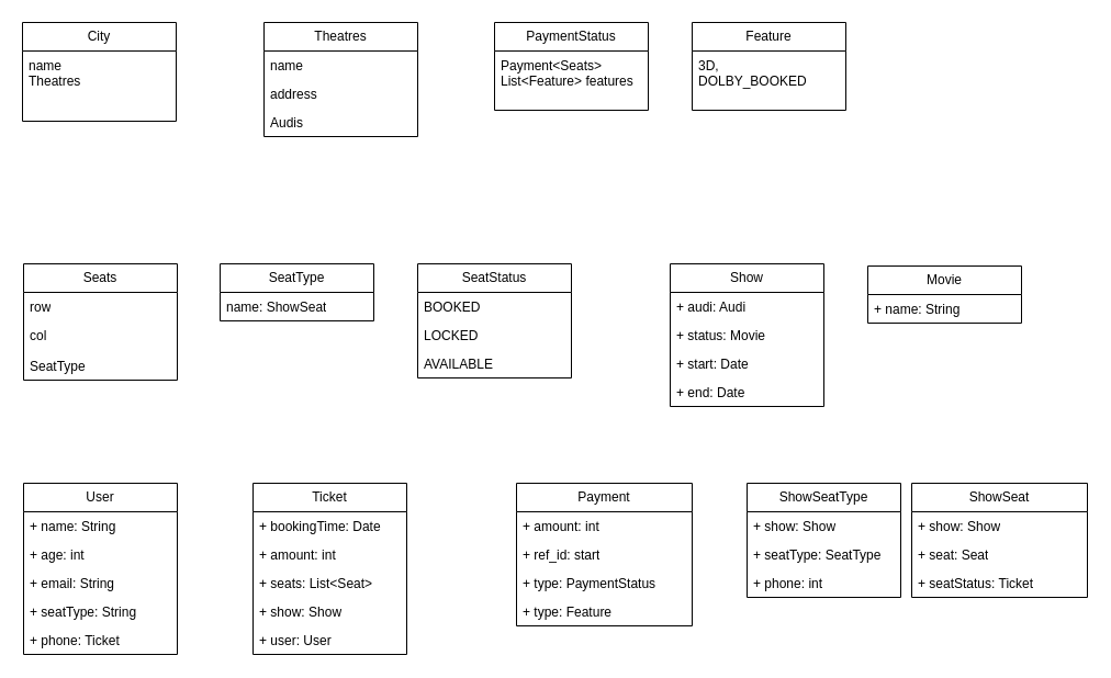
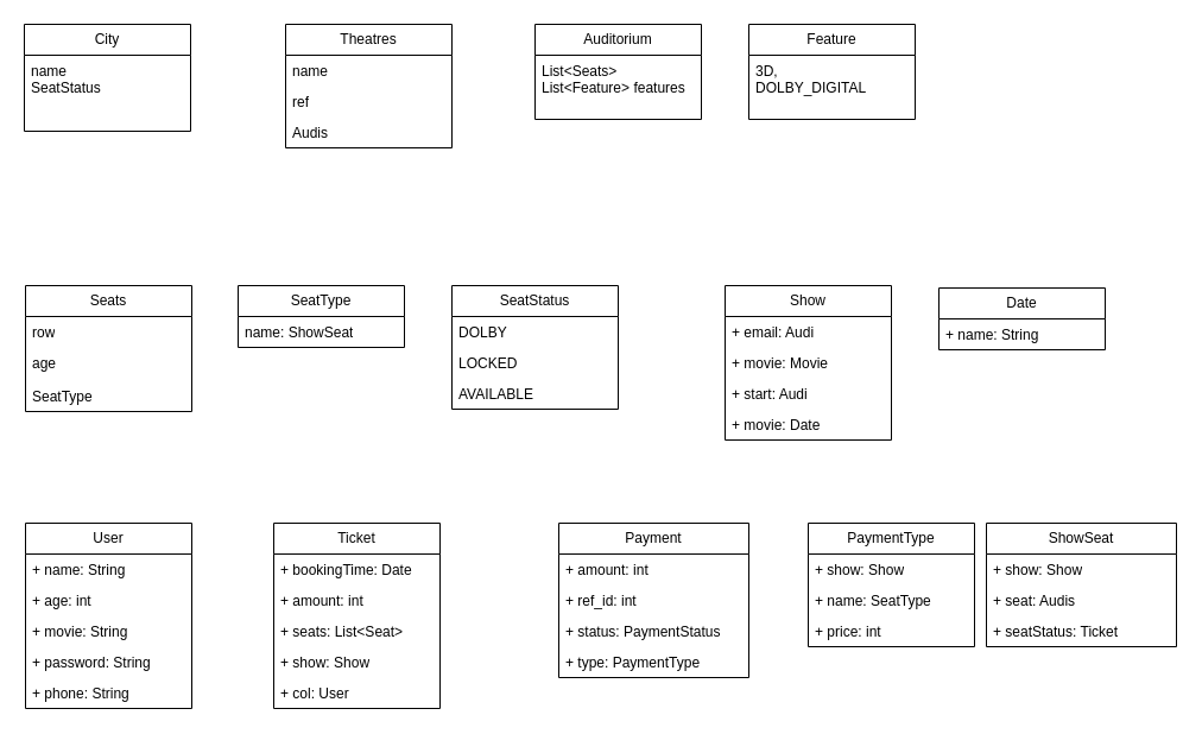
  <mxCell id="0" />
  <mxCell id="1" parent="0" />
  <mxCell id="2" value="City" style="swimlane;fontStyle=0;childLayout=stackLayout;horizontal=1;startSize=26;fillColor=none;horizontalStack=0;resizeParent=1;resizeParentMax=0;resizeLast=0;collapsible=1;marginBottom=0;whiteSpace=wrap;html=1;" vertex="1" parent="1"><mxGeometry x="20" y="20" width="140" height="90" as="geometry" /></mxCell>
- <mxCell id="3" value="name&lt;div&gt;Theatres&lt;br&gt;&lt;div&gt;&lt;br&gt;&lt;/div&gt;&lt;/div&gt;" style="text;strokeColor=none;fillColor=none;align=left;verticalAlign=top;spacingLeft=4;spacingRight=4;overflow=hidden;rotatable=0;points=[[0,0.5],[1,0.5]];portConstraint=eastwest;whiteSpace=wrap;html=1;" vertex="1" parent="2"><mxGeometry y="26" width="140" height="64" as="geometry" /></mxCell>
+ <mxCell id="3" value="name&lt;div&gt;SeatStatus&lt;br&gt;&lt;div&gt;&lt;br&gt;&lt;/div&gt;&lt;/div&gt;" style="text;strokeColor=none;fillColor=none;align=left;verticalAlign=top;spacingLeft=4;spacingRight=4;overflow=hidden;rotatable=0;points=[[0,0.5],[1,0.5]];portConstraint=eastwest;whiteSpace=wrap;html=1;" vertex="1" parent="2"><mxGeometry y="26" width="140" height="64" as="geometry" /></mxCell>
  <mxCell id="4" value="Theatres" style="swimlane;fontStyle=0;childLayout=stackLayout;horizontal=1;startSize=26;fillColor=none;horizontalStack=0;resizeParent=1;resizeParentMax=0;resizeLast=0;collapsible=1;marginBottom=0;whiteSpace=wrap;html=1;" vertex="1" parent="1"><mxGeometry x="240" y="20" width="140" height="104" as="geometry" /></mxCell>
  <mxCell id="5" value="name&lt;div&gt;&lt;br&gt;&lt;/div&gt;&lt;div&gt;&lt;br&gt;&lt;/div&gt;" style="text;strokeColor=none;fillColor=none;align=left;verticalAlign=top;spacingLeft=4;spacingRight=4;overflow=hidden;rotatable=0;points=[[0,0.5],[1,0.5]];portConstraint=eastwest;whiteSpace=wrap;html=1;" vertex="1" parent="4"><mxGeometry y="26" width="140" height="26" as="geometry" /></mxCell>
- <mxCell id="6" value="address" style="text;strokeColor=none;fillColor=none;align=left;verticalAlign=top;spacingLeft=4;spacingRight=4;overflow=hidden;rotatable=0;points=[[0,0.5],[1,0.5]];portConstraint=eastwest;whiteSpace=wrap;html=1;" vertex="1" parent="4"><mxGeometry y="52" width="140" height="26" as="geometry" /></mxCell>
+ <mxCell id="6" value="ref" style="text;strokeColor=none;fillColor=none;align=left;verticalAlign=top;spacingLeft=4;spacingRight=4;overflow=hidden;rotatable=0;points=[[0,0.5],[1,0.5]];portConstraint=eastwest;whiteSpace=wrap;html=1;" vertex="1" parent="4"><mxGeometry y="52" width="140" height="26" as="geometry" /></mxCell>
  <mxCell id="7" value="Audis" style="text;strokeColor=none;fillColor=none;align=left;verticalAlign=top;spacingLeft=4;spacingRight=4;overflow=hidden;rotatable=0;points=[[0,0.5],[1,0.5]];portConstraint=eastwest;whiteSpace=wrap;html=1;" vertex="1" parent="4"><mxGeometry y="78" width="140" height="26" as="geometry" /></mxCell>
- <mxCell id="8" value="PaymentStatus" style="swimlane;fontStyle=0;childLayout=stackLayout;horizontal=1;startSize=26;fillColor=none;horizontalStack=0;resizeParent=1;resizeParentMax=0;resizeLast=0;collapsible=1;marginBottom=0;whiteSpace=wrap;html=1;" vertex="1" parent="1"><mxGeometry x="450" y="20" width="140" height="80" as="geometry" /></mxCell>
- <mxCell id="9" value="Payment&amp;lt;Seats&amp;gt;&lt;br&gt;List&amp;lt;Feature&amp;gt; features" style="text;strokeColor=none;fillColor=none;align=left;verticalAlign=top;spacingLeft=4;spacingRight=4;overflow=hidden;rotatable=0;points=[[0,0.5],[1,0.5]];portConstraint=eastwest;whiteSpace=wrap;html=1;" vertex="1" parent="8"><mxGeometry y="26" width="140" height="54" as="geometry" /></mxCell>
+ <mxCell id="8" value="Auditorium" style="swimlane;fontStyle=0;childLayout=stackLayout;horizontal=1;startSize=26;fillColor=none;horizontalStack=0;resizeParent=1;resizeParentMax=0;resizeLast=0;collapsible=1;marginBottom=0;whiteSpace=wrap;html=1;" vertex="1" parent="1"><mxGeometry x="450" y="20" width="140" height="80" as="geometry" /></mxCell>
+ <mxCell id="9" value="List&amp;lt;Seats&amp;gt;&lt;br&gt;List&amp;lt;Feature&amp;gt; features" style="text;strokeColor=none;fillColor=none;align=left;verticalAlign=top;spacingLeft=4;spacingRight=4;overflow=hidden;rotatable=0;points=[[0,0.5],[1,0.5]];portConstraint=eastwest;whiteSpace=wrap;html=1;" vertex="1" parent="8"><mxGeometry y="26" width="140" height="54" as="geometry" /></mxCell>
  <mxCell id="10" value="Seats" style="swimlane;fontStyle=0;childLayout=stackLayout;horizontal=1;startSize=26;fillColor=none;horizontalStack=0;resizeParent=1;resizeParentMax=0;resizeLast=0;collapsible=1;marginBottom=0;whiteSpace=wrap;html=1;" vertex="1" parent="1"><mxGeometry x="21" y="240" width="140" height="106" as="geometry"><mxRectangle x="81" y="360" width="70" height="30" as="alternateBounds" /></mxGeometry></mxCell>
  <mxCell id="11" value="row" style="text;strokeColor=none;fillColor=none;align=left;verticalAlign=top;spacingLeft=4;spacingRight=4;overflow=hidden;rotatable=0;points=[[0,0.5],[1,0.5]];portConstraint=eastwest;whiteSpace=wrap;html=1;" vertex="1" parent="10"><mxGeometry y="26" width="140" height="26" as="geometry" /></mxCell>
- <mxCell id="12" value="col" style="text;strokeColor=none;fillColor=none;align=left;verticalAlign=top;spacingLeft=4;spacingRight=4;overflow=hidden;rotatable=0;points=[[0,0.5],[1,0.5]];portConstraint=eastwest;whiteSpace=wrap;html=1;" vertex="1" parent="10"><mxGeometry y="52" width="140" height="28" as="geometry" /></mxCell>
+ <mxCell id="12" value="age" style="text;strokeColor=none;fillColor=none;align=left;verticalAlign=top;spacingLeft=4;spacingRight=4;overflow=hidden;rotatable=0;points=[[0,0.5],[1,0.5]];portConstraint=eastwest;whiteSpace=wrap;html=1;" vertex="1" parent="10"><mxGeometry y="52" width="140" height="28" as="geometry" /></mxCell>
  <mxCell id="13" value="SeatType" style="text;strokeColor=none;fillColor=none;align=left;verticalAlign=top;spacingLeft=4;spacingRight=4;overflow=hidden;rotatable=0;points=[[0,0.5],[1,0.5]];portConstraint=eastwest;whiteSpace=wrap;html=1;" vertex="1" parent="10"><mxGeometry y="80" width="140" height="26" as="geometry" /></mxCell>
  <mxCell id="14" value="Feature" style="swimlane;fontStyle=0;childLayout=stackLayout;horizontal=1;startSize=26;fillColor=none;horizontalStack=0;resizeParent=1;resizeParentMax=0;resizeLast=0;collapsible=1;marginBottom=0;whiteSpace=wrap;html=1;" vertex="1" parent="1"><mxGeometry x="630" y="20" width="140" height="80" as="geometry" /></mxCell>
- <mxCell id="15" value="3D,&lt;br&gt;DOLBY_BOOKED" style="text;strokeColor=none;fillColor=none;align=left;verticalAlign=top;spacingLeft=4;spacingRight=4;overflow=hidden;rotatable=0;points=[[0,0.5],[1,0.5]];portConstraint=eastwest;whiteSpace=wrap;html=1;" vertex="1" parent="14"><mxGeometry y="26" width="140" height="54" as="geometry" /></mxCell>
+ <mxCell id="15" value="3D,&lt;br&gt;DOLBY_DIGITAL" style="text;strokeColor=none;fillColor=none;align=left;verticalAlign=top;spacingLeft=4;spacingRight=4;overflow=hidden;rotatable=0;points=[[0,0.5],[1,0.5]];portConstraint=eastwest;whiteSpace=wrap;html=1;" vertex="1" parent="14"><mxGeometry y="26" width="140" height="54" as="geometry" /></mxCell>
  <mxCell id="16" value="SeatType" style="swimlane;fontStyle=0;childLayout=stackLayout;horizontal=1;startSize=26;fillColor=none;horizontalStack=0;resizeParent=1;resizeParentMax=0;resizeLast=0;collapsible=1;marginBottom=0;whiteSpace=wrap;html=1;" vertex="1" parent="1"><mxGeometry x="200" y="240" width="140" height="52" as="geometry" /></mxCell>
  <mxCell id="17" value="name: ShowSeat" style="text;strokeColor=none;fillColor=none;align=left;verticalAlign=top;spacingLeft=4;spacingRight=4;overflow=hidden;rotatable=0;points=[[0,0.5],[1,0.5]];portConstraint=eastwest;whiteSpace=wrap;html=1;" vertex="1" parent="16"><mxGeometry y="26" width="140" height="26" as="geometry" /></mxCell>
  <mxCell id="18" value="SeatStatus" style="swimlane;fontStyle=0;childLayout=stackLayout;horizontal=1;startSize=26;fillColor=none;horizontalStack=0;resizeParent=1;resizeParentMax=0;resizeLast=0;collapsible=1;marginBottom=0;whiteSpace=wrap;html=1;" vertex="1" parent="1"><mxGeometry x="380" y="240" width="140" height="104" as="geometry" /></mxCell>
- <mxCell id="19" value="BOOKED" style="text;strokeColor=none;fillColor=none;align=left;verticalAlign=top;spacingLeft=4;spacingRight=4;overflow=hidden;rotatable=0;points=[[0,0.5],[1,0.5]];portConstraint=eastwest;whiteSpace=wrap;html=1;" vertex="1" parent="18"><mxGeometry y="26" width="140" height="26" as="geometry" /></mxCell>
+ <mxCell id="19" value="DOLBY" style="text;strokeColor=none;fillColor=none;align=left;verticalAlign=top;spacingLeft=4;spacingRight=4;overflow=hidden;rotatable=0;points=[[0,0.5],[1,0.5]];portConstraint=eastwest;whiteSpace=wrap;html=1;" vertex="1" parent="18"><mxGeometry y="26" width="140" height="26" as="geometry" /></mxCell>
  <mxCell id="20" value="LOCKED" style="text;strokeColor=none;fillColor=none;align=left;verticalAlign=top;spacingLeft=4;spacingRight=4;overflow=hidden;rotatable=0;points=[[0,0.5],[1,0.5]];portConstraint=eastwest;whiteSpace=wrap;html=1;" vertex="1" parent="18"><mxGeometry y="52" width="140" height="26" as="geometry" /></mxCell>
  <mxCell id="21" value="AVAILABLE" style="text;strokeColor=none;fillColor=none;align=left;verticalAlign=top;spacingLeft=4;spacingRight=4;overflow=hidden;rotatable=0;points=[[0,0.5],[1,0.5]];portConstraint=eastwest;whiteSpace=wrap;html=1;" vertex="1" parent="18"><mxGeometry y="78" width="140" height="26" as="geometry" /></mxCell>
  <mxCell id="22" value="Show" style="swimlane;fontStyle=0;childLayout=stackLayout;horizontal=1;startSize=26;fillColor=none;horizontalStack=0;resizeParent=1;resizeParentMax=0;resizeLast=0;collapsible=1;marginBottom=0;whiteSpace=wrap;html=1;" vertex="1" parent="1"><mxGeometry x="610" y="240" width="140" height="130" as="geometry" /></mxCell>
- <mxCell id="23" value="+ audi: Audi" style="text;strokeColor=none;fillColor=none;align=left;verticalAlign=top;spacingLeft=4;spacingRight=4;overflow=hidden;rotatable=0;points=[[0,0.5],[1,0.5]];portConstraint=eastwest;whiteSpace=wrap;html=1;" vertex="1" parent="22"><mxGeometry y="26" width="140" height="26" as="geometry" /></mxCell>
- <mxCell id="24" value="+ status: Movie" style="text;strokeColor=none;fillColor=none;align=left;verticalAlign=top;spacingLeft=4;spacingRight=4;overflow=hidden;rotatable=0;points=[[0,0.5],[1,0.5]];portConstraint=eastwest;whiteSpace=wrap;html=1;" vertex="1" parent="22"><mxGeometry y="52" width="140" height="26" as="geometry" /></mxCell>
- <mxCell id="25" value="+ start: Date" style="text;strokeColor=none;fillColor=none;align=left;verticalAlign=top;spacingLeft=4;spacingRight=4;overflow=hidden;rotatable=0;points=[[0,0.5],[1,0.5]];portConstraint=eastwest;whiteSpace=wrap;html=1;" vertex="1" parent="22"><mxGeometry y="78" width="140" height="26" as="geometry" /></mxCell>
- <mxCell id="26" value="+ end: Date" style="text;strokeColor=none;fillColor=none;align=left;verticalAlign=top;spacingLeft=4;spacingRight=4;overflow=hidden;rotatable=0;points=[[0,0.5],[1,0.5]];portConstraint=eastwest;whiteSpace=wrap;html=1;" vertex="1" parent="22"><mxGeometry y="104" width="140" height="26" as="geometry" /></mxCell>
+ <mxCell id="23" value="+ email: Audi" style="text;strokeColor=none;fillColor=none;align=left;verticalAlign=top;spacingLeft=4;spacingRight=4;overflow=hidden;rotatable=0;points=[[0,0.5],[1,0.5]];portConstraint=eastwest;whiteSpace=wrap;html=1;" vertex="1" parent="22"><mxGeometry y="26" width="140" height="26" as="geometry" /></mxCell>
+ <mxCell id="24" value="+ movie: Movie" style="text;strokeColor=none;fillColor=none;align=left;verticalAlign=top;spacingLeft=4;spacingRight=4;overflow=hidden;rotatable=0;points=[[0,0.5],[1,0.5]];portConstraint=eastwest;whiteSpace=wrap;html=1;" vertex="1" parent="22"><mxGeometry y="52" width="140" height="26" as="geometry" /></mxCell>
+ <mxCell id="25" value="+ start: Audi" style="text;strokeColor=none;fillColor=none;align=left;verticalAlign=top;spacingLeft=4;spacingRight=4;overflow=hidden;rotatable=0;points=[[0,0.5],[1,0.5]];portConstraint=eastwest;whiteSpace=wrap;html=1;" vertex="1" parent="22"><mxGeometry y="78" width="140" height="26" as="geometry" /></mxCell>
+ <mxCell id="26" value="+ movie: Date" style="text;strokeColor=none;fillColor=none;align=left;verticalAlign=top;spacingLeft=4;spacingRight=4;overflow=hidden;rotatable=0;points=[[0,0.5],[1,0.5]];portConstraint=eastwest;whiteSpace=wrap;html=1;" vertex="1" parent="22"><mxGeometry y="104" width="140" height="26" as="geometry" /></mxCell>
  <mxCell id="27" value="User" style="swimlane;fontStyle=0;childLayout=stackLayout;horizontal=1;startSize=26;fillColor=none;horizontalStack=0;resizeParent=1;resizeParentMax=0;resizeLast=0;collapsible=1;marginBottom=0;whiteSpace=wrap;html=1;" vertex="1" parent="1"><mxGeometry x="21" y="440" width="140" height="156" as="geometry" /></mxCell>
  <mxCell id="28" value="+ name: String" style="text;strokeColor=none;fillColor=none;align=left;verticalAlign=top;spacingLeft=4;spacingRight=4;overflow=hidden;rotatable=0;points=[[0,0.5],[1,0.5]];portConstraint=eastwest;whiteSpace=wrap;html=1;" vertex="1" parent="27"><mxGeometry y="26" width="140" height="26" as="geometry" /></mxCell>
  <mxCell id="29" value="+ age: int" style="text;strokeColor=none;fillColor=none;align=left;verticalAlign=top;spacingLeft=4;spacingRight=4;overflow=hidden;rotatable=0;points=[[0,0.5],[1,0.5]];portConstraint=eastwest;whiteSpace=wrap;html=1;" vertex="1" parent="27"><mxGeometry y="52" width="140" height="26" as="geometry" /></mxCell>
- <mxCell id="30" value="+ email: String" style="text;strokeColor=none;fillColor=none;align=left;verticalAlign=top;spacingLeft=4;spacingRight=4;overflow=hidden;rotatable=0;points=[[0,0.5],[1,0.5]];portConstraint=eastwest;whiteSpace=wrap;html=1;" vertex="1" parent="27"><mxGeometry y="78" width="140" height="26" as="geometry" /></mxCell>
- <mxCell id="31" value="+ seatType: String" style="text;strokeColor=none;fillColor=none;align=left;verticalAlign=top;spacingLeft=4;spacingRight=4;overflow=hidden;rotatable=0;points=[[0,0.5],[1,0.5]];portConstraint=eastwest;whiteSpace=wrap;html=1;" vertex="1" parent="27"><mxGeometry y="104" width="140" height="26" as="geometry" /></mxCell>
- <mxCell id="32" value="+ phone: Ticket" style="text;strokeColor=none;fillColor=none;align=left;verticalAlign=top;spacingLeft=4;spacingRight=4;overflow=hidden;rotatable=0;points=[[0,0.5],[1,0.5]];portConstraint=eastwest;whiteSpace=wrap;html=1;" vertex="1" parent="27"><mxGeometry y="130" width="140" height="26" as="geometry" /></mxCell>
+ <mxCell id="30" value="+ movie: String" style="text;strokeColor=none;fillColor=none;align=left;verticalAlign=top;spacingLeft=4;spacingRight=4;overflow=hidden;rotatable=0;points=[[0,0.5],[1,0.5]];portConstraint=eastwest;whiteSpace=wrap;html=1;" vertex="1" parent="27"><mxGeometry y="78" width="140" height="26" as="geometry" /></mxCell>
+ <mxCell id="31" value="+ password: String" style="text;strokeColor=none;fillColor=none;align=left;verticalAlign=top;spacingLeft=4;spacingRight=4;overflow=hidden;rotatable=0;points=[[0,0.5],[1,0.5]];portConstraint=eastwest;whiteSpace=wrap;html=1;" vertex="1" parent="27"><mxGeometry y="104" width="140" height="26" as="geometry" /></mxCell>
+ <mxCell id="32" value="+ phone: String" style="text;strokeColor=none;fillColor=none;align=left;verticalAlign=top;spacingLeft=4;spacingRight=4;overflow=hidden;rotatable=0;points=[[0,0.5],[1,0.5]];portConstraint=eastwest;whiteSpace=wrap;html=1;" vertex="1" parent="27"><mxGeometry y="130" width="140" height="26" as="geometry" /></mxCell>
  <mxCell id="33" value="Ticket" style="swimlane;fontStyle=0;childLayout=stackLayout;horizontal=1;startSize=26;fillColor=none;horizontalStack=0;resizeParent=1;resizeParentMax=0;resizeLast=0;collapsible=1;marginBottom=0;whiteSpace=wrap;html=1;" vertex="1" parent="1"><mxGeometry x="230" y="440" width="140" height="156" as="geometry" /></mxCell>
  <mxCell id="34" value="+ bookingTime: Date" style="text;strokeColor=none;fillColor=none;align=left;verticalAlign=top;spacingLeft=4;spacingRight=4;overflow=hidden;rotatable=0;points=[[0,0.5],[1,0.5]];portConstraint=eastwest;whiteSpace=wrap;html=1;" vertex="1" parent="33"><mxGeometry y="26" width="140" height="26" as="geometry" /></mxCell>
  <mxCell id="35" value="+ amount: int" style="text;strokeColor=none;fillColor=none;align=left;verticalAlign=top;spacingLeft=4;spacingRight=4;overflow=hidden;rotatable=0;points=[[0,0.5],[1,0.5]];portConstraint=eastwest;whiteSpace=wrap;html=1;" vertex="1" parent="33"><mxGeometry y="52" width="140" height="26" as="geometry" /></mxCell>
  <mxCell id="36" value="+ seats: List&amp;lt;Seat&amp;gt;" style="text;strokeColor=none;fillColor=none;align=left;verticalAlign=top;spacingLeft=4;spacingRight=4;overflow=hidden;rotatable=0;points=[[0,0.5],[1,0.5]];portConstraint=eastwest;whiteSpace=wrap;html=1;" vertex="1" parent="33"><mxGeometry y="78" width="140" height="26" as="geometry" /></mxCell>
  <mxCell id="37" value="+ show: Show" style="text;strokeColor=none;fillColor=none;align=left;verticalAlign=top;spacingLeft=4;spacingRight=4;overflow=hidden;rotatable=0;points=[[0,0.5],[1,0.5]];portConstraint=eastwest;whiteSpace=wrap;html=1;" vertex="1" parent="33"><mxGeometry y="104" width="140" height="26" as="geometry" /></mxCell>
- <mxCell id="38" value="+ user: User" style="text;strokeColor=none;fillColor=none;align=left;verticalAlign=top;spacingLeft=4;spacingRight=4;overflow=hidden;rotatable=0;points=[[0,0.5],[1,0.5]];portConstraint=eastwest;whiteSpace=wrap;html=1;" vertex="1" parent="33"><mxGeometry y="130" width="140" height="26" as="geometry" /></mxCell>
+ <mxCell id="38" value="+ col: User" style="text;strokeColor=none;fillColor=none;align=left;verticalAlign=top;spacingLeft=4;spacingRight=4;overflow=hidden;rotatable=0;points=[[0,0.5],[1,0.5]];portConstraint=eastwest;whiteSpace=wrap;html=1;" vertex="1" parent="33"><mxGeometry y="130" width="140" height="26" as="geometry" /></mxCell>
  <mxCell id="39" value="Payment" style="swimlane;fontStyle=0;childLayout=stackLayout;horizontal=1;startSize=26;fillColor=none;horizontalStack=0;resizeParent=1;resizeParentMax=0;resizeLast=0;collapsible=1;marginBottom=0;whiteSpace=wrap;html=1;" vertex="1" parent="1"><mxGeometry x="470" y="440" width="160" height="130" as="geometry" /></mxCell>
  <mxCell id="40" value="+ amount: int" style="text;strokeColor=none;fillColor=none;align=left;verticalAlign=top;spacingLeft=4;spacingRight=4;overflow=hidden;rotatable=0;points=[[0,0.5],[1,0.5]];portConstraint=eastwest;whiteSpace=wrap;html=1;" vertex="1" parent="39"><mxGeometry y="26" width="160" height="26" as="geometry" /></mxCell>
- <mxCell id="41" value="+ ref_id: start" style="text;strokeColor=none;fillColor=none;align=left;verticalAlign=top;spacingLeft=4;spacingRight=4;overflow=hidden;rotatable=0;points=[[0,0.5],[1,0.5]];portConstraint=eastwest;whiteSpace=wrap;html=1;" vertex="1" parent="39"><mxGeometry y="52" width="160" height="26" as="geometry" /></mxCell>
- <mxCell id="42" value="+ type: PaymentStatus" style="text;strokeColor=none;fillColor=none;align=left;verticalAlign=top;spacingLeft=4;spacingRight=4;overflow=hidden;rotatable=0;points=[[0,0.5],[1,0.5]];portConstraint=eastwest;whiteSpace=wrap;html=1;" vertex="1" parent="39"><mxGeometry y="78" width="160" height="26" as="geometry" /></mxCell>
- <mxCell id="43" value="+ type: Feature" style="text;strokeColor=none;fillColor=none;align=left;verticalAlign=top;spacingLeft=4;spacingRight=4;overflow=hidden;rotatable=0;points=[[0,0.5],[1,0.5]];portConstraint=eastwest;whiteSpace=wrap;html=1;" vertex="1" parent="39"><mxGeometry y="104" width="160" height="26" as="geometry" /></mxCell>
- <mxCell id="44" value="Movie" style="swimlane;fontStyle=0;childLayout=stackLayout;horizontal=1;startSize=26;fillColor=none;horizontalStack=0;resizeParent=1;resizeParentMax=0;resizeLast=0;collapsible=1;marginBottom=0;whiteSpace=wrap;html=1;" vertex="1" parent="1"><mxGeometry x="790" y="242" width="140" height="52" as="geometry" /></mxCell>
+ <mxCell id="41" value="+ ref_id: int" style="text;strokeColor=none;fillColor=none;align=left;verticalAlign=top;spacingLeft=4;spacingRight=4;overflow=hidden;rotatable=0;points=[[0,0.5],[1,0.5]];portConstraint=eastwest;whiteSpace=wrap;html=1;" vertex="1" parent="39"><mxGeometry y="52" width="160" height="26" as="geometry" /></mxCell>
+ <mxCell id="42" value="+ status: PaymentStatus" style="text;strokeColor=none;fillColor=none;align=left;verticalAlign=top;spacingLeft=4;spacingRight=4;overflow=hidden;rotatable=0;points=[[0,0.5],[1,0.5]];portConstraint=eastwest;whiteSpace=wrap;html=1;" vertex="1" parent="39"><mxGeometry y="78" width="160" height="26" as="geometry" /></mxCell>
+ <mxCell id="43" value="+ type: PaymentType" style="text;strokeColor=none;fillColor=none;align=left;verticalAlign=top;spacingLeft=4;spacingRight=4;overflow=hidden;rotatable=0;points=[[0,0.5],[1,0.5]];portConstraint=eastwest;whiteSpace=wrap;html=1;" vertex="1" parent="39"><mxGeometry y="104" width="160" height="26" as="geometry" /></mxCell>
+ <mxCell id="44" value="Date" style="swimlane;fontStyle=0;childLayout=stackLayout;horizontal=1;startSize=26;fillColor=none;horizontalStack=0;resizeParent=1;resizeParentMax=0;resizeLast=0;collapsible=1;marginBottom=0;whiteSpace=wrap;html=1;" vertex="1" parent="1"><mxGeometry x="790" y="242" width="140" height="52" as="geometry" /></mxCell>
  <mxCell id="45" value="+ name: String" style="text;strokeColor=none;fillColor=none;align=left;verticalAlign=top;spacingLeft=4;spacingRight=4;overflow=hidden;rotatable=0;points=[[0,0.5],[1,0.5]];portConstraint=eastwest;whiteSpace=wrap;html=1;" vertex="1" parent="44"><mxGeometry y="26" width="140" height="26" as="geometry" /></mxCell>
- <mxCell id="46" value="ShowSeatType" style="swimlane;fontStyle=0;childLayout=stackLayout;horizontal=1;startSize=26;fillColor=none;horizontalStack=0;resizeParent=1;resizeParentMax=0;resizeLast=0;collapsible=1;marginBottom=0;whiteSpace=wrap;html=1;" vertex="1" parent="1"><mxGeometry x="680" y="440" width="140" height="104" as="geometry" /></mxCell>
+ <mxCell id="46" value="PaymentType" style="swimlane;fontStyle=0;childLayout=stackLayout;horizontal=1;startSize=26;fillColor=none;horizontalStack=0;resizeParent=1;resizeParentMax=0;resizeLast=0;collapsible=1;marginBottom=0;whiteSpace=wrap;html=1;" vertex="1" parent="1"><mxGeometry x="680" y="440" width="140" height="104" as="geometry" /></mxCell>
  <mxCell id="47" value="+ show: Show" style="text;strokeColor=none;fillColor=none;align=left;verticalAlign=top;spacingLeft=4;spacingRight=4;overflow=hidden;rotatable=0;points=[[0,0.5],[1,0.5]];portConstraint=eastwest;whiteSpace=wrap;html=1;" vertex="1" parent="46"><mxGeometry y="26" width="140" height="26" as="geometry" /></mxCell>
- <mxCell id="48" value="+ seatType: SeatType" style="text;strokeColor=none;fillColor=none;align=left;verticalAlign=top;spacingLeft=4;spacingRight=4;overflow=hidden;rotatable=0;points=[[0,0.5],[1,0.5]];portConstraint=eastwest;whiteSpace=wrap;html=1;" vertex="1" parent="46"><mxGeometry y="52" width="140" height="26" as="geometry" /></mxCell>
- <mxCell id="49" value="+ phone: int" style="text;strokeColor=none;fillColor=none;align=left;verticalAlign=top;spacingLeft=4;spacingRight=4;overflow=hidden;rotatable=0;points=[[0,0.5],[1,0.5]];portConstraint=eastwest;whiteSpace=wrap;html=1;" vertex="1" parent="46"><mxGeometry y="78" width="140" height="26" as="geometry" /></mxCell>
+ <mxCell id="48" value="+ name: SeatType" style="text;strokeColor=none;fillColor=none;align=left;verticalAlign=top;spacingLeft=4;spacingRight=4;overflow=hidden;rotatable=0;points=[[0,0.5],[1,0.5]];portConstraint=eastwest;whiteSpace=wrap;html=1;" vertex="1" parent="46"><mxGeometry y="52" width="140" height="26" as="geometry" /></mxCell>
+ <mxCell id="49" value="+ price: int" style="text;strokeColor=none;fillColor=none;align=left;verticalAlign=top;spacingLeft=4;spacingRight=4;overflow=hidden;rotatable=0;points=[[0,0.5],[1,0.5]];portConstraint=eastwest;whiteSpace=wrap;html=1;" vertex="1" parent="46"><mxGeometry y="78" width="140" height="26" as="geometry" /></mxCell>
  <mxCell id="50" value="ShowSeat" style="swimlane;fontStyle=0;childLayout=stackLayout;horizontal=1;startSize=26;fillColor=none;horizontalStack=0;resizeParent=1;resizeParentMax=0;resizeLast=0;collapsible=1;marginBottom=0;whiteSpace=wrap;html=1;" vertex="1" parent="1"><mxGeometry x="830" y="440" width="160" height="104" as="geometry" /></mxCell>
  <mxCell id="51" value="+ show: Show" style="text;strokeColor=none;fillColor=none;align=left;verticalAlign=top;spacingLeft=4;spacingRight=4;overflow=hidden;rotatable=0;points=[[0,0.5],[1,0.5]];portConstraint=eastwest;whiteSpace=wrap;html=1;" vertex="1" parent="50"><mxGeometry y="26" width="160" height="26" as="geometry" /></mxCell>
- <mxCell id="52" value="+ seat: Seat" style="text;strokeColor=none;fillColor=none;align=left;verticalAlign=top;spacingLeft=4;spacingRight=4;overflow=hidden;rotatable=0;points=[[0,0.5],[1,0.5]];portConstraint=eastwest;whiteSpace=wrap;html=1;" vertex="1" parent="50"><mxGeometry y="52" width="160" height="26" as="geometry" /></mxCell>
+ <mxCell id="52" value="+ seat: Audis" style="text;strokeColor=none;fillColor=none;align=left;verticalAlign=top;spacingLeft=4;spacingRight=4;overflow=hidden;rotatable=0;points=[[0,0.5],[1,0.5]];portConstraint=eastwest;whiteSpace=wrap;html=1;" vertex="1" parent="50"><mxGeometry y="52" width="160" height="26" as="geometry" /></mxCell>
  <mxCell id="53" value="+ seatStatus: Ticket" style="text;strokeColor=none;fillColor=none;align=left;verticalAlign=top;spacingLeft=4;spacingRight=4;overflow=hidden;rotatable=0;points=[[0,0.5],[1,0.5]];portConstraint=eastwest;whiteSpace=wrap;html=1;" vertex="1" parent="50"><mxGeometry y="78" width="160" height="26" as="geometry" /></mxCell>
